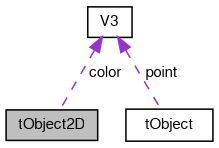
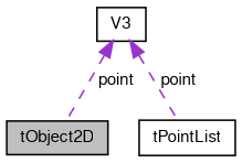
  digraph {
    node [color=black fontname=FreeSans fontsize=10 shape=record]
    edge [color=darkorchid3 dir=back fontname=FreeSans fontsize=10 labelfontname=FreeSans labelfontsize=10 style=dashed]
    n1 [fillcolor=grey75 fontcolor=black height=0.2 label=tObject2D style=filled width=0.4]
-   n2 [height=0.2 label=tObject width=0.4]
+   n2 [height=0.2 label=tPointList width=0.4]
    n3 [height=0.2 label=V3 width=0.4]
-   n3 -> n1 [label=" color"]
+   n3 -> n1 [label=" point"]
    n3 -> n2 [label=" point"]
  }
